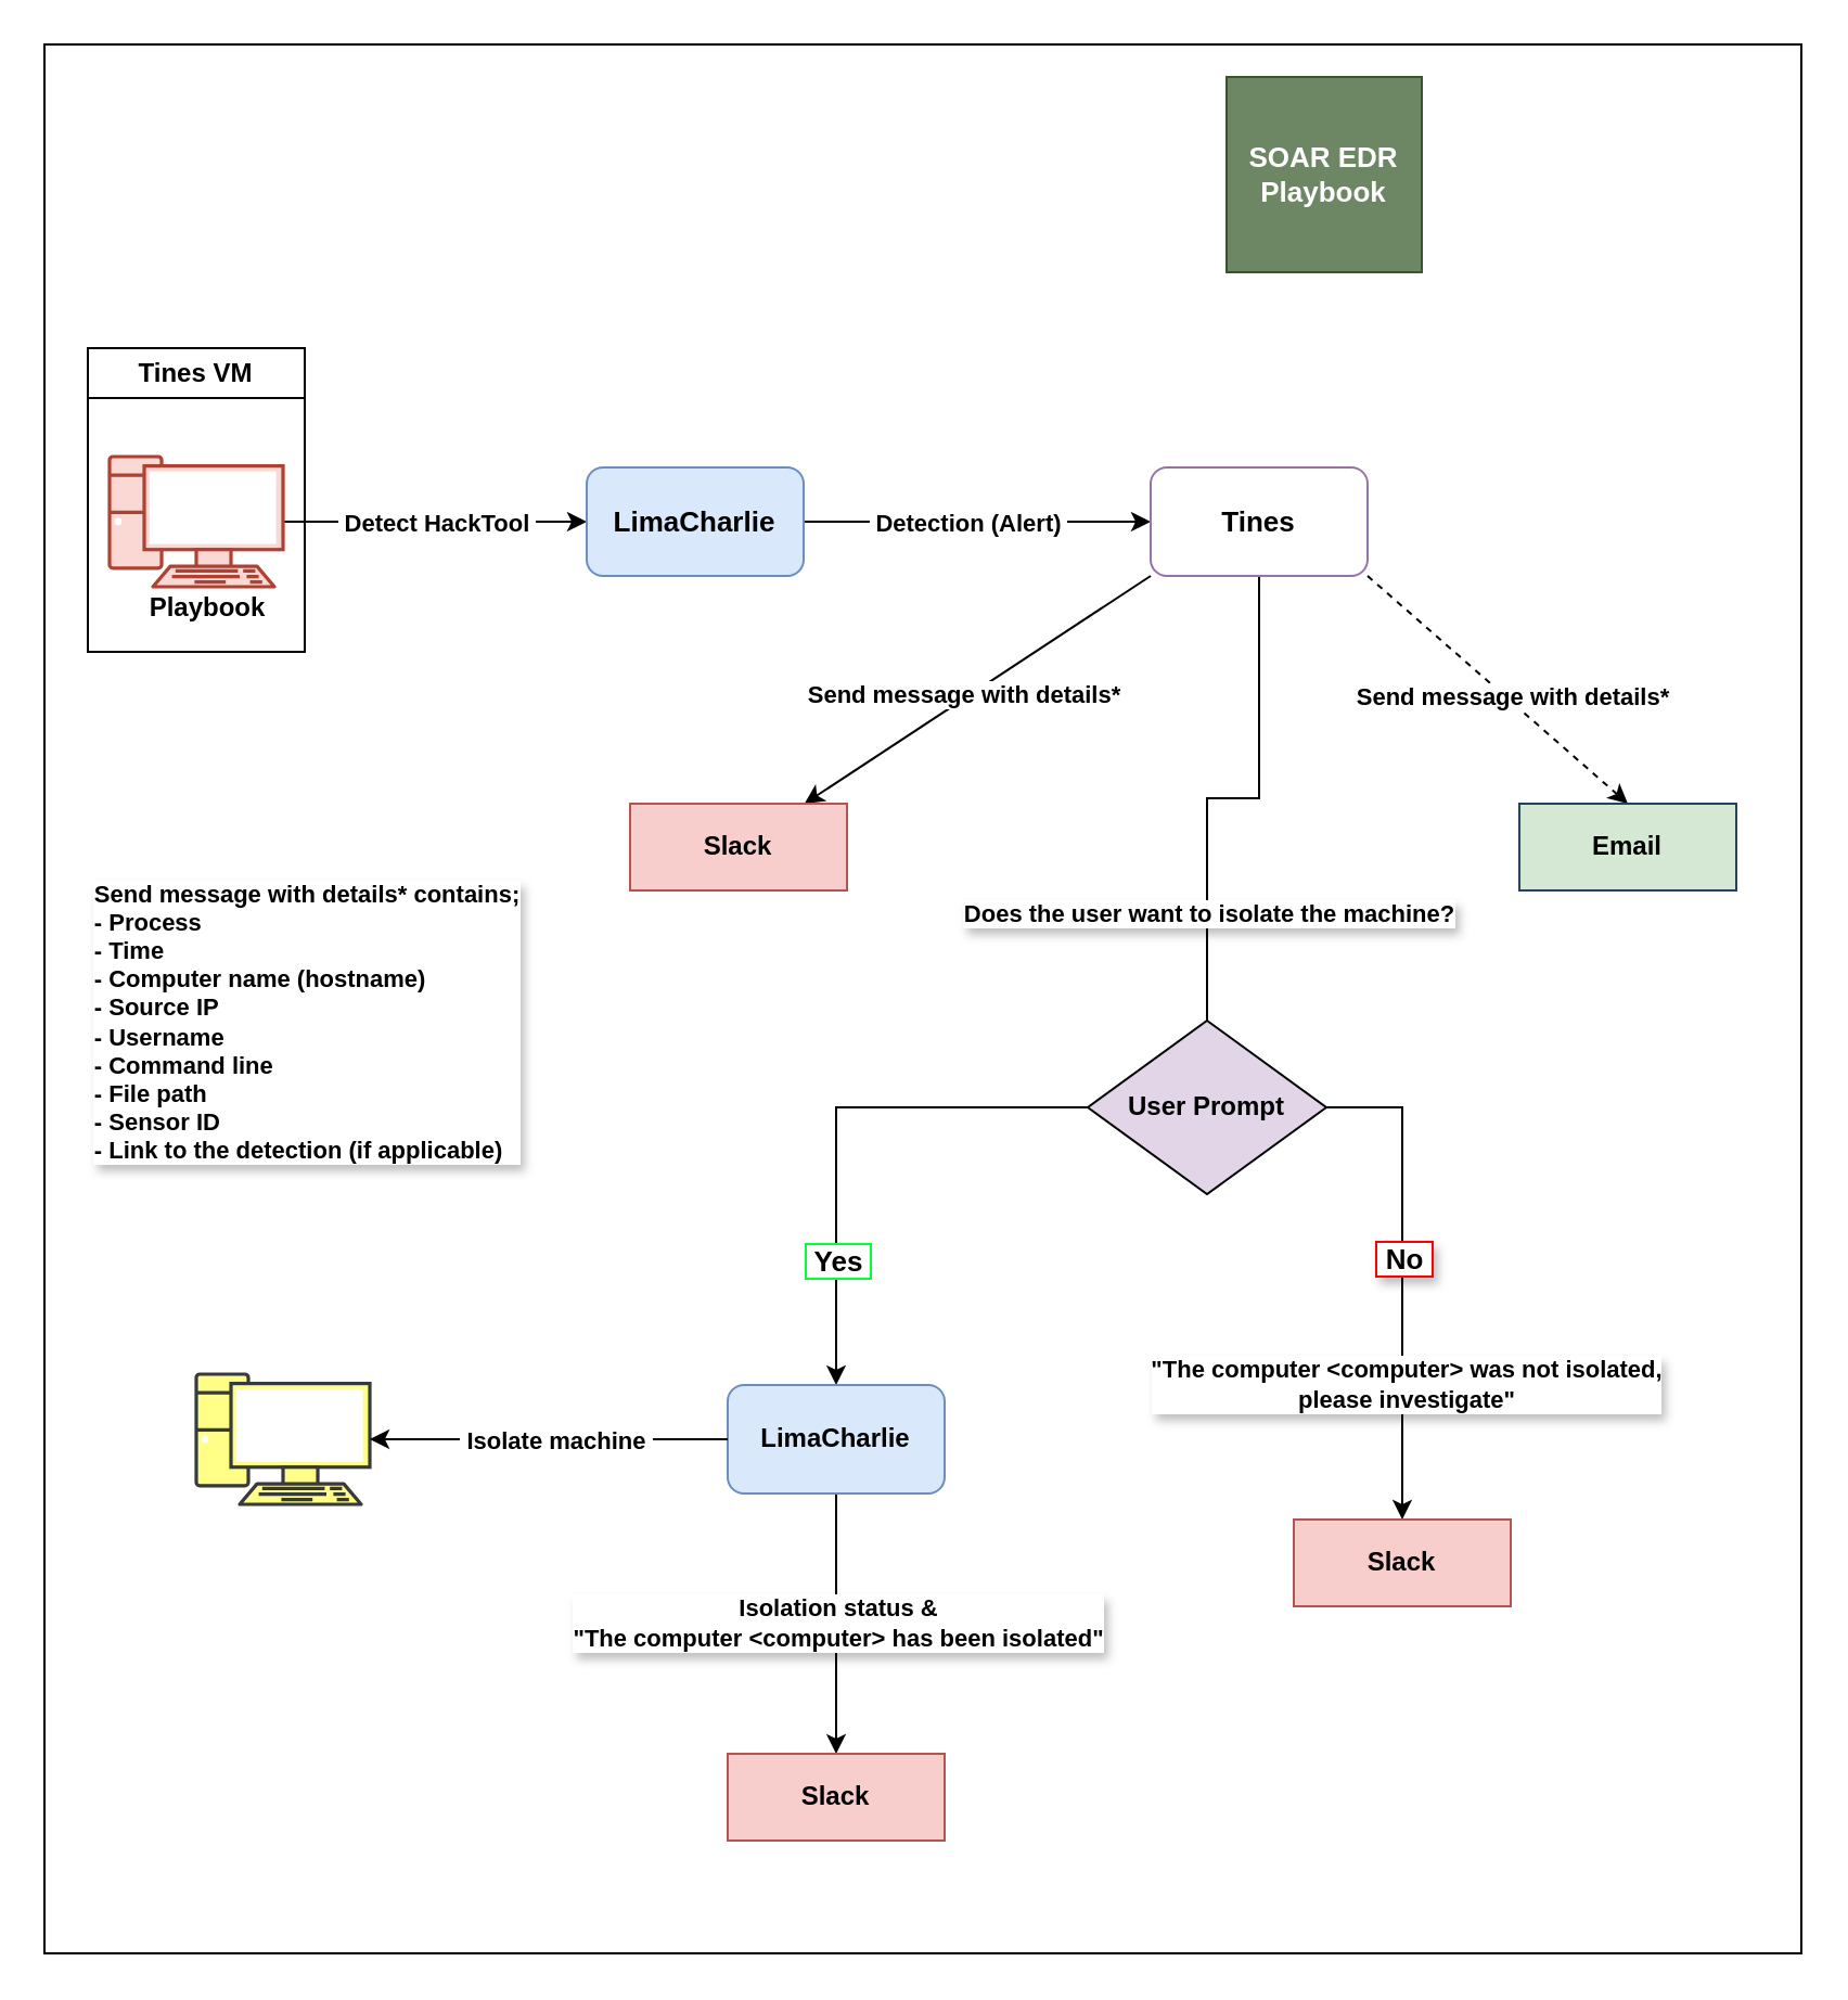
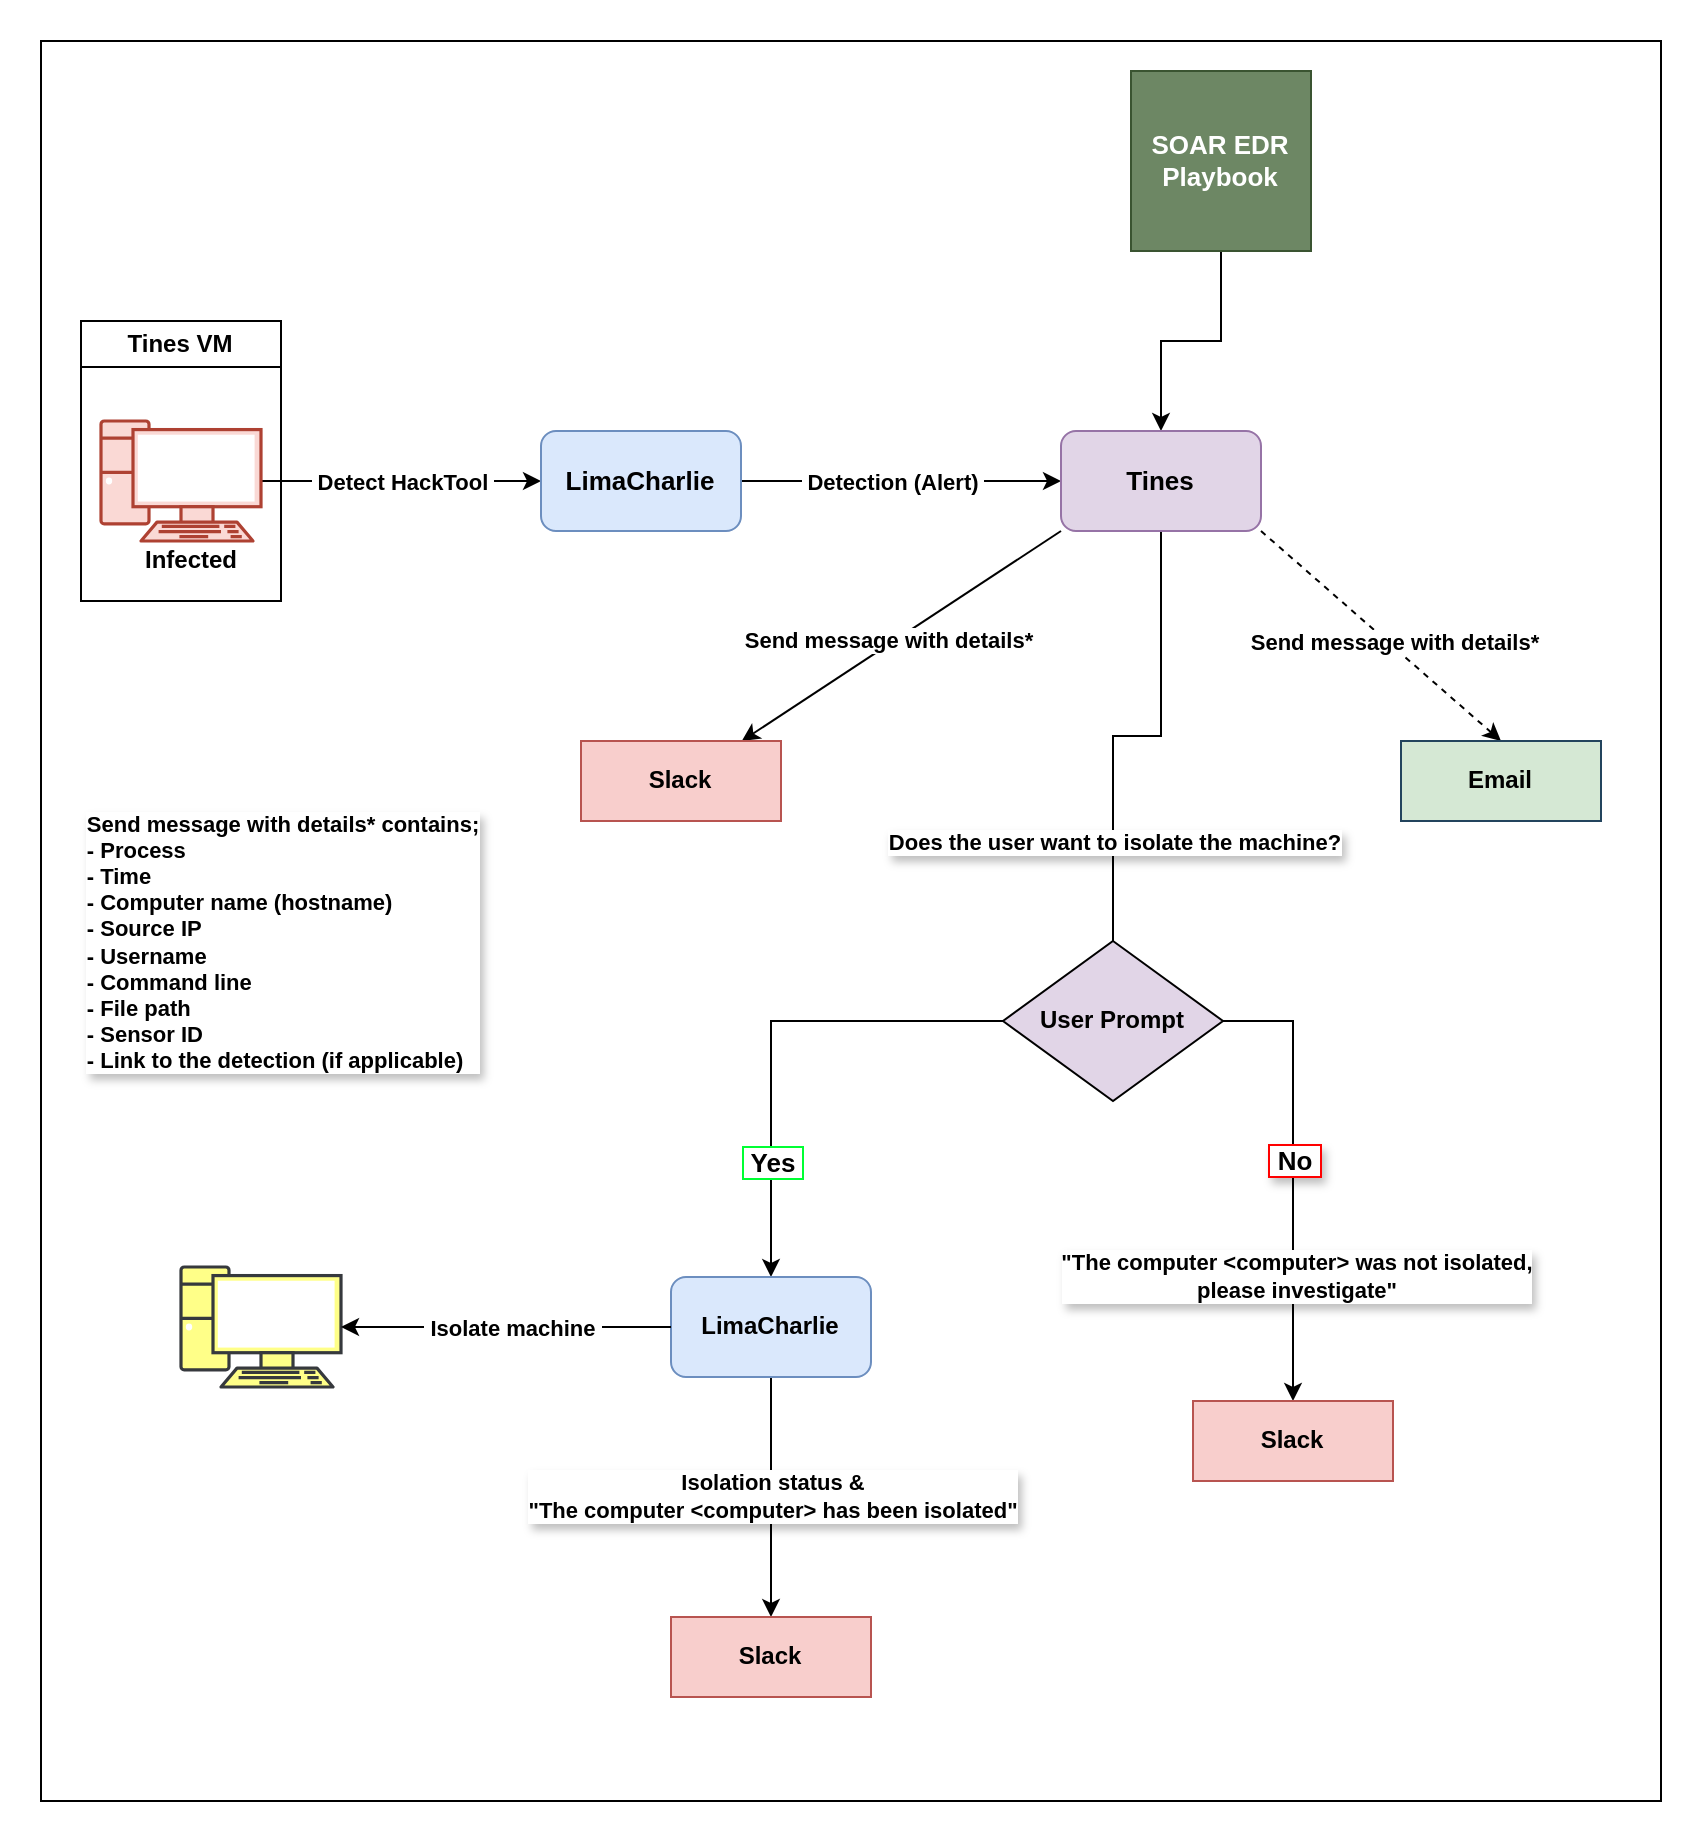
  <mxCell id="0" />
  <mxCell id="1" parent="0" />
  <mxCell id="2" value="" style="rounded=0;whiteSpace=wrap;html=1;" parent="1" vertex="1"><mxGeometry y="20" width="810" height="880" as="geometry" x="20" /></mxCell>
+ <mxCell id="3" style="edgeStyle=orthogonalEdgeStyle;rounded=0;orthogonalLoop=1;jettySize=auto;html=1;entryX=0.5;entryY=0;entryDx=0;entryDy=0;exitX=0.5;exitY=1;exitDx=0;exitDy=0;" parent="1" source="4" target="18" edge="1"><mxGeometry relative="1" as="geometry"><mxPoint x="580" y="150" as="sourcePoint" /></mxGeometry></mxCell>
  <mxCell id="4" value="&lt;b&gt;SOAR EDR Playbook&lt;/b&gt;" style="whiteSpace=wrap;html=1;aspect=fixed;fillColor=#6d8764;strokeColor=#3A5431;fontColor=#ffffff;fontSize=13;" parent="1" vertex="1"><mxGeometry x="565" y="35" width="90" height="90" as="geometry" /></mxCell>
  <mxCell id="5" style="edgeStyle=orthogonalEdgeStyle;rounded=0;orthogonalLoop=1;jettySize=auto;html=1;exitX=1;exitY=0.5;exitDx=0;exitDy=0;exitPerimeter=0;entryX=0;entryY=0.5;entryDx=0;entryDy=0;" parent="1" source="7" target="11" edge="1"><mxGeometry relative="1" as="geometry" /></mxCell>
  <mxCell id="6" value="&lt;b&gt;&amp;nbsp;Detect HackTool&amp;nbsp;&lt;/b&gt;" style="edgeLabel;html=1;align=center;verticalAlign=middle;resizable=0;points=[];" parent="5" vertex="1" connectable="0"><mxGeometry x="-0.209" y="-1" relative="1" as="geometry"><mxPoint x="15" y="-1" as="offset" /></mxGeometry></mxCell>
  <mxCell id="7" value="" style="verticalAlign=top;verticalLabelPosition=bottom;labelPosition=center;align=center;html=1;outlineConnect=0;fillColor=#fad9d5;strokeColor=#ae4132;gradientDirection=north;strokeWidth=2;shape=mxgraph.networks.pc;" parent="1" vertex="1"><mxGeometry x="50" y="210" width="80" height="60" as="geometry" /></mxCell>
  <mxCell id="8" value="" style="verticalAlign=top;verticalLabelPosition=bottom;labelPosition=center;align=center;html=1;outlineConnect=0;fillColor=#ffff88;strokeColor=#36393d;gradientDirection=north;strokeWidth=2;shape=mxgraph.networks.pc;" parent="1" vertex="1"><mxGeometry x="90" y="633" width="80" height="60" as="geometry" /></mxCell>
  <mxCell id="9" style="edgeStyle=orthogonalEdgeStyle;rounded=0;orthogonalLoop=1;jettySize=auto;html=1;exitX=1;exitY=0.5;exitDx=0;exitDy=0;entryX=0;entryY=0.5;entryDx=0;entryDy=0;" parent="1" source="11" target="18" edge="1"><mxGeometry relative="1" as="geometry" /></mxCell>
  <mxCell id="10" value="&lt;b&gt;&amp;nbsp;Detection (Alert)&amp;nbsp;&lt;/b&gt;" style="edgeLabel;html=1;align=center;verticalAlign=middle;resizable=0;points=[];" parent="9" vertex="1" connectable="0"><mxGeometry x="-0.208" y="2" relative="1" as="geometry"><mxPoint x="12" y="2" as="offset" /></mxGeometry></mxCell>
  <mxCell id="11" value="&lt;b&gt;LimaCharlie&lt;/b&gt;" style="rounded=1;whiteSpace=wrap;html=1;fillColor=#dae8fc;strokeColor=#6c8ebf;fontSize=13;" parent="1" vertex="1"><mxGeometry x="270" y="215" width="100" height="50" as="geometry" /></mxCell>
  <mxCell id="12" style="edgeStyle=orthogonalEdgeStyle;rounded=0;orthogonalLoop=1;jettySize=auto;html=1;exitX=0.5;exitY=1;exitDx=0;exitDy=0;entryX=0.5;entryY=0;entryDx=0;entryDy=0;endArrow=none;" parent="1" source="18" target="25" edge="1"><mxGeometry relative="1" as="geometry" /></mxCell>
  <mxCell id="13" value="&lt;b&gt;Does the user want to isolate the machine?&lt;/b&gt;" style="edgeLabel;html=1;align=center;verticalAlign=middle;resizable=0;points=[];textShadow=1;" parent="12" vertex="1" connectable="0"><mxGeometry x="0.424" y="1" relative="1" as="geometry"><mxPoint x="-1" y="16" as="offset" /></mxGeometry></mxCell>
  <mxCell id="14" style="rounded=0;orthogonalLoop=1;jettySize=auto;html=1;exitX=0;exitY=1;exitDx=0;exitDy=0;" parent="1" source="18" target="19" edge="1"><mxGeometry relative="1" as="geometry" /></mxCell>
  <mxCell id="15" value="&lt;b&gt;Send message with details*&lt;/b&gt;" style="edgeLabel;html=1;align=center;verticalAlign=middle;resizable=0;points=[];" parent="14" vertex="1" connectable="0"><mxGeometry x="0.067" y="-2" relative="1" as="geometry"><mxPoint as="offset" /></mxGeometry></mxCell>
  <mxCell id="16" style="rounded=0;orthogonalLoop=1;jettySize=auto;html=1;exitX=1;exitY=1;exitDx=0;exitDy=0;entryX=0.5;entryY=0;entryDx=0;entryDy=0;dashed=1;" parent="1" source="18" target="20" edge="1"><mxGeometry relative="1" as="geometry" /></mxCell>
  <mxCell id="17" value="&lt;b&gt;Send message with details*&lt;/b&gt;" style="edgeLabel;html=1;align=center;verticalAlign=middle;resizable=0;points=[];" parent="16" vertex="1" connectable="0"><mxGeometry x="-0.102" relative="1" as="geometry"><mxPoint x="12" y="8" as="offset" /></mxGeometry></mxCell>
- <mxCell id="18" value="&lt;b&gt;Tines&lt;/b&gt;" style="rounded=1;whiteSpace=wrap;html=1;fillColor=#ffffff;strokeColor=#9673a6;fontSize=13;" parent="1" vertex="1"><mxGeometry x="530" y="215" width="100" height="50" as="geometry" /></mxCell>
+ <mxCell id="18" value="&lt;b&gt;Tines&lt;/b&gt;" style="rounded=1;whiteSpace=wrap;html=1;fillColor=#e1d5e7;strokeColor=#9673a6;fontSize=13;" parent="1" vertex="1"><mxGeometry x="530" y="215" width="100" height="50" as="geometry" /></mxCell>
  <mxCell id="19" value="&lt;b&gt;Slack&lt;/b&gt;" style="rounded=0;whiteSpace=wrap;html=1;fillColor=#f8cecc;strokeColor=#b85450;" parent="1" vertex="1"><mxGeometry x="290" y="370" width="100" height="40" as="geometry" /></mxCell>
  <mxCell id="20" value="&lt;b&gt;Email&lt;/b&gt;" style="rounded=0;whiteSpace=wrap;html=1;fillColor=#d5e8d4;strokeColor=#23445d;" parent="1" vertex="1"><mxGeometry x="700" y="370" width="100" height="40" as="geometry" /></mxCell>
  <mxCell id="21" style="edgeStyle=orthogonalEdgeStyle;rounded=0;orthogonalLoop=1;jettySize=auto;html=1;exitX=1;exitY=0.5;exitDx=0;exitDy=0;entryX=0.5;entryY=0;entryDx=0;entryDy=0;" parent="1" source="25" target="29" edge="1"><mxGeometry relative="1" as="geometry" /></mxCell>
  <mxCell id="22" value="&lt;font style=&quot;font-size: 13px;&quot;&gt;&lt;b style=&quot;&quot;&gt;&amp;nbsp;No&amp;nbsp;&lt;/b&gt;&lt;/font&gt;" style="edgeLabel;html=1;align=center;verticalAlign=middle;resizable=0;points=[];textShadow=1;labelBackgroundColor=default;labelBorderColor=light-dark(#ff0000, #ededed);" parent="21" vertex="1" connectable="0"><mxGeometry x="-0.16" relative="1" as="geometry"><mxPoint y="9" as="offset" /></mxGeometry></mxCell>
  <mxCell id="23" value="&lt;b&gt;&quot;The computer &amp;lt;computer&amp;gt; was not isolated,&lt;/b&gt;&lt;div&gt;&lt;b&gt;please investigate&quot;&lt;/b&gt;&lt;/div&gt;" style="edgeLabel;html=1;align=center;verticalAlign=middle;resizable=0;points=[];textShadow=1;" parent="21" vertex="1" connectable="0"><mxGeometry x="0.443" y="1" relative="1" as="geometry"><mxPoint as="offset" /></mxGeometry></mxCell>
  <mxCell id="24" style="edgeStyle=orthogonalEdgeStyle;rounded=0;orthogonalLoop=1;jettySize=auto;html=1;exitX=0;exitY=0.5;exitDx=0;exitDy=0;entryX=0.5;entryY=0;entryDx=0;entryDy=0;" parent="1" source="25" target="28" edge="1"><mxGeometry relative="1" as="geometry" /></mxCell>
  <mxCell id="25" value="&lt;b&gt;User Prompt&lt;/b&gt;" style="rhombus;whiteSpace=wrap;html=1;fillColor=#e1d5e7;" parent="1" vertex="1"><mxGeometry x="501" y="470" width="110" height="80" as="geometry" /></mxCell>
  <mxCell id="26" style="edgeStyle=orthogonalEdgeStyle;rounded=0;orthogonalLoop=1;jettySize=auto;html=1;exitX=0.5;exitY=1;exitDx=0;exitDy=0;entryX=0.5;entryY=0;entryDx=0;entryDy=0;" parent="1" source="28" target="30" edge="1"><mxGeometry relative="1" as="geometry" /></mxCell>
  <mxCell id="27" value="&lt;b&gt;&amp;nbsp;Isolation status &amp;amp;&amp;nbsp;&lt;br&gt;&quot;The computer &amp;lt;computer&amp;gt; has been isolated&quot;&lt;/b&gt;" style="edgeLabel;html=1;align=center;verticalAlign=middle;resizable=0;points=[];textShadow=1;" parent="26" vertex="1" connectable="0"><mxGeometry x="-0.017" relative="1" as="geometry"><mxPoint as="offset" /></mxGeometry></mxCell>
  <mxCell id="28" value="&lt;b&gt;LimaCharlie&lt;/b&gt;" style="rounded=1;whiteSpace=wrap;html=1;fillColor=#dae8fc;strokeColor=#6c8ebf;" parent="1" vertex="1"><mxGeometry x="335" y="638" width="100" height="50" as="geometry" /></mxCell>
  <mxCell id="29" value="&lt;b&gt;Slack&lt;/b&gt;" style="rounded=0;whiteSpace=wrap;html=1;fillColor=#f8cecc;strokeColor=#b85450;gradientColor=none;shadow=0;" parent="1" vertex="1"><mxGeometry x="596" y="700" width="100" height="40" as="geometry" /></mxCell>
  <mxCell id="30" value="&lt;b&gt;Slack&lt;/b&gt;" style="rounded=0;whiteSpace=wrap;html=1;fillColor=#f8cecc;strokeColor=#b85450;" parent="1" vertex="1"><mxGeometry x="335" y="808" width="100" height="40" as="geometry" /></mxCell>
  <mxCell id="31" style="edgeStyle=orthogonalEdgeStyle;rounded=0;orthogonalLoop=1;jettySize=auto;html=1;exitX=0;exitY=0.5;exitDx=0;exitDy=0;entryX=1;entryY=0.5;entryDx=0;entryDy=0;entryPerimeter=0;" parent="1" source="28" target="8" edge="1"><mxGeometry relative="1" as="geometry" /></mxCell>
  <mxCell id="32" value="&lt;b&gt;&amp;nbsp;Isolate machine&amp;nbsp;&lt;/b&gt;" style="edgeLabel;html=1;align=center;verticalAlign=middle;resizable=0;points=[];textShadow=0;" parent="31" vertex="1" connectable="0"><mxGeometry x="0.214" y="2" relative="1" as="geometry"><mxPoint x="20" y="-2" as="offset" /></mxGeometry></mxCell>
- <mxCell id="33" value="&lt;b&gt;Playbook&lt;/b&gt;" style="text;html=1;align=center;verticalAlign=middle;resizable=0;points=[];autosize=1;strokeColor=none;fillColor=none;" parent="1" vertex="1"><mxGeometry x="60" y="265" width="70" height="30" as="geometry" /></mxCell>
+ <mxCell id="33" value="&lt;b&gt;Infected&lt;/b&gt;" style="text;html=1;align=center;verticalAlign=middle;resizable=0;points=[];autosize=1;strokeColor=none;fillColor=none;" parent="1" vertex="1"><mxGeometry x="60" y="265" width="70" height="30" as="geometry" /></mxCell>
  <mxCell id="34" value="&lt;b&gt;&lt;font style=&quot;font-size: 13px;&quot;&gt;&amp;nbsp;Yes&amp;nbsp;&lt;/font&gt;&lt;/b&gt;" style="edgeLabel;html=1;align=center;verticalAlign=middle;resizable=0;points=[];labelBorderColor=light-dark(#00ff33, #ededed);" parent="1" vertex="1" connectable="0"><mxGeometry x="385" y="580" as="geometry" /></mxCell>
  <mxCell id="35" value="&lt;b&gt;Send message with details* contains;&lt;/b&gt;&lt;div&gt;&lt;div style=&quot;text-align: left;&quot;&gt;&lt;b&gt;- Process&lt;/b&gt;&lt;/div&gt;&lt;div style=&quot;text-align: left;&quot;&gt;&lt;b&gt;- Time&lt;/b&gt;&lt;/div&gt;&lt;div style=&quot;text-align: left;&quot;&gt;&lt;b&gt;- Computer name (hostname)&lt;/b&gt;&lt;/div&gt;&lt;div style=&quot;text-align: left;&quot;&gt;&lt;b&gt;- Source IP&lt;/b&gt;&lt;/div&gt;&lt;div style=&quot;text-align: left;&quot;&gt;&lt;b&gt;- Username&lt;/b&gt;&lt;/div&gt;&lt;div style=&quot;text-align: left;&quot;&gt;&lt;b style=&quot;background-color: light-dark(#ffffff, var(--ge-dark-color, #121212)); color: light-dark(rgb(0, 0, 0), rgb(255, 255, 255));&quot;&gt;- Command line&lt;/b&gt;&lt;/div&gt;&lt;div style=&quot;text-align: left;&quot;&gt;&lt;b&gt;- File path&lt;/b&gt;&lt;/div&gt;&lt;div style=&quot;text-align: left;&quot;&gt;&lt;b&gt;- Sensor ID&lt;/b&gt;&lt;/div&gt;&lt;div style=&quot;text-align: left;&quot;&gt;&lt;b&gt;- Link to the detection (if applicable)&lt;/b&gt;&lt;/div&gt;&lt;/div&gt;" style="edgeLabel;html=1;align=center;verticalAlign=middle;resizable=0;points=[];textShadow=1;fontFamily=Helvetica;" parent="1" vertex="1" connectable="0"><mxGeometry x="140" y="470" as="geometry" /></mxCell>
  <mxCell id="36" value="Tines VM" style="swimlane;whiteSpace=wrap;html=1;startSize=23;" parent="1" vertex="1"><mxGeometry x="40" y="160" width="100" height="140" as="geometry" /></mxCell>
